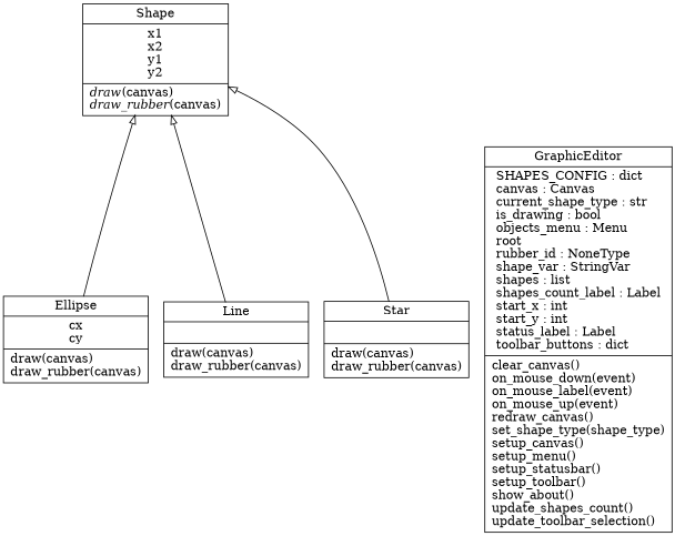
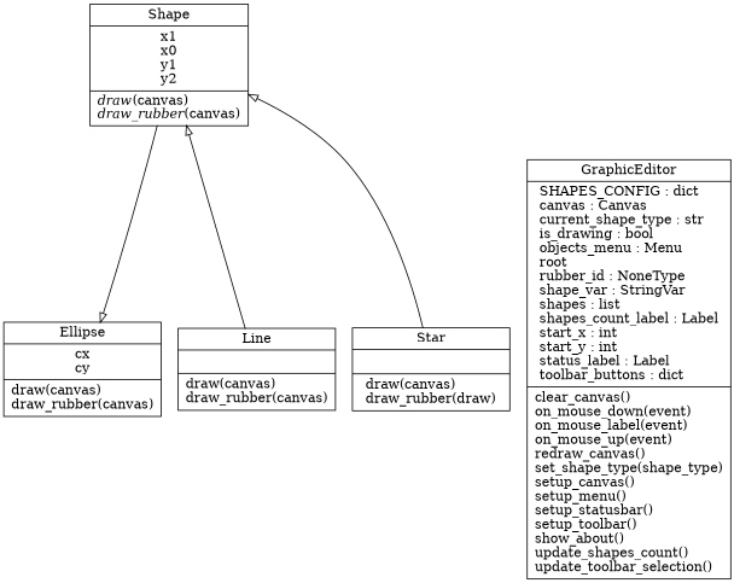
  digraph {
    rankdir=BT
    node [color=black fontcolor=black shape=record style=solid]
    edge [arrowhead=empty arrowtail=none]
    n1 [label=<{Ellipse|cx<br ALIGN="LEFT"/>cy<br ALIGN="LEFT"/>|draw(canvas)<br ALIGN="LEFT"/>draw_rubber(canvas)<br ALIGN="LEFT"/>}>]
-   n2 [label=<{Shape|x1<br ALIGN="LEFT"/>x2<br ALIGN="LEFT"/>y1<br ALIGN="LEFT"/>y2<br ALIGN="LEFT"/>|<I>draw</I>(canvas)<br ALIGN="LEFT"/><I>draw_rubber</I>(canvas)<br ALIGN="LEFT"/>}>]
+   n2 [label=<{Shape|x1<br ALIGN="LEFT"/>x0<br ALIGN="LEFT"/>y1<br ALIGN="LEFT"/>y2<br ALIGN="LEFT"/>|<I>draw</I>(canvas)<br ALIGN="LEFT"/><I>draw_rubber</I>(canvas)<br ALIGN="LEFT"/>}>]
    n3 [label=<{GraphicEditor|SHAPES_CONFIG : dict<br ALIGN="LEFT"/>canvas : Canvas<br ALIGN="LEFT"/>current_shape_type : str<br ALIGN="LEFT"/>is_drawing : bool<br ALIGN="LEFT"/>objects_menu : Menu<br ALIGN="LEFT"/>root<br ALIGN="LEFT"/>rubber_id : NoneType<br ALIGN="LEFT"/>shape_var : StringVar<br ALIGN="LEFT"/>shapes : list<br ALIGN="LEFT"/>shapes_count_label : Label<br ALIGN="LEFT"/>start_x : int<br ALIGN="LEFT"/>start_y : int<br ALIGN="LEFT"/>status_label : Label<br ALIGN="LEFT"/>toolbar_buttons : dict<br ALIGN="LEFT"/>|clear_canvas()<br ALIGN="LEFT"/>on_mouse_down(event)<br ALIGN="LEFT"/>on_mouse_label(event)<br ALIGN="LEFT"/>on_mouse_up(event)<br ALIGN="LEFT"/>redraw_canvas()<br ALIGN="LEFT"/>set_shape_type(shape_type)<br ALIGN="LEFT"/>setup_canvas()<br ALIGN="LEFT"/>setup_menu()<br ALIGN="LEFT"/>setup_statusbar()<br ALIGN="LEFT"/>setup_toolbar()<br ALIGN="LEFT"/>show_about()<br ALIGN="LEFT"/>update_shapes_count()<br ALIGN="LEFT"/>update_toolbar_selection()<br ALIGN="LEFT"/>}>]
    n4 [label=<{Line|<br ALIGN="LEFT"/>|draw(canvas)<br ALIGN="LEFT"/>draw_rubber(canvas)<br ALIGN="LEFT"/>}>]
-   n5 [label=<{Star|<br ALIGN="LEFT"/>|draw(canvas)<br ALIGN="LEFT"/>draw_rubber(canvas)<br ALIGN="LEFT"/>}>]
-   n1 -> n2
+   n5 [label=<{Star|<br ALIGN="LEFT"/>|draw(canvas)<br ALIGN="LEFT"/>draw_rubber(draw)<br ALIGN="LEFT"/>}>]
+   n2 -> n1
    n4 -> n2
    n5 -> n2
  }
